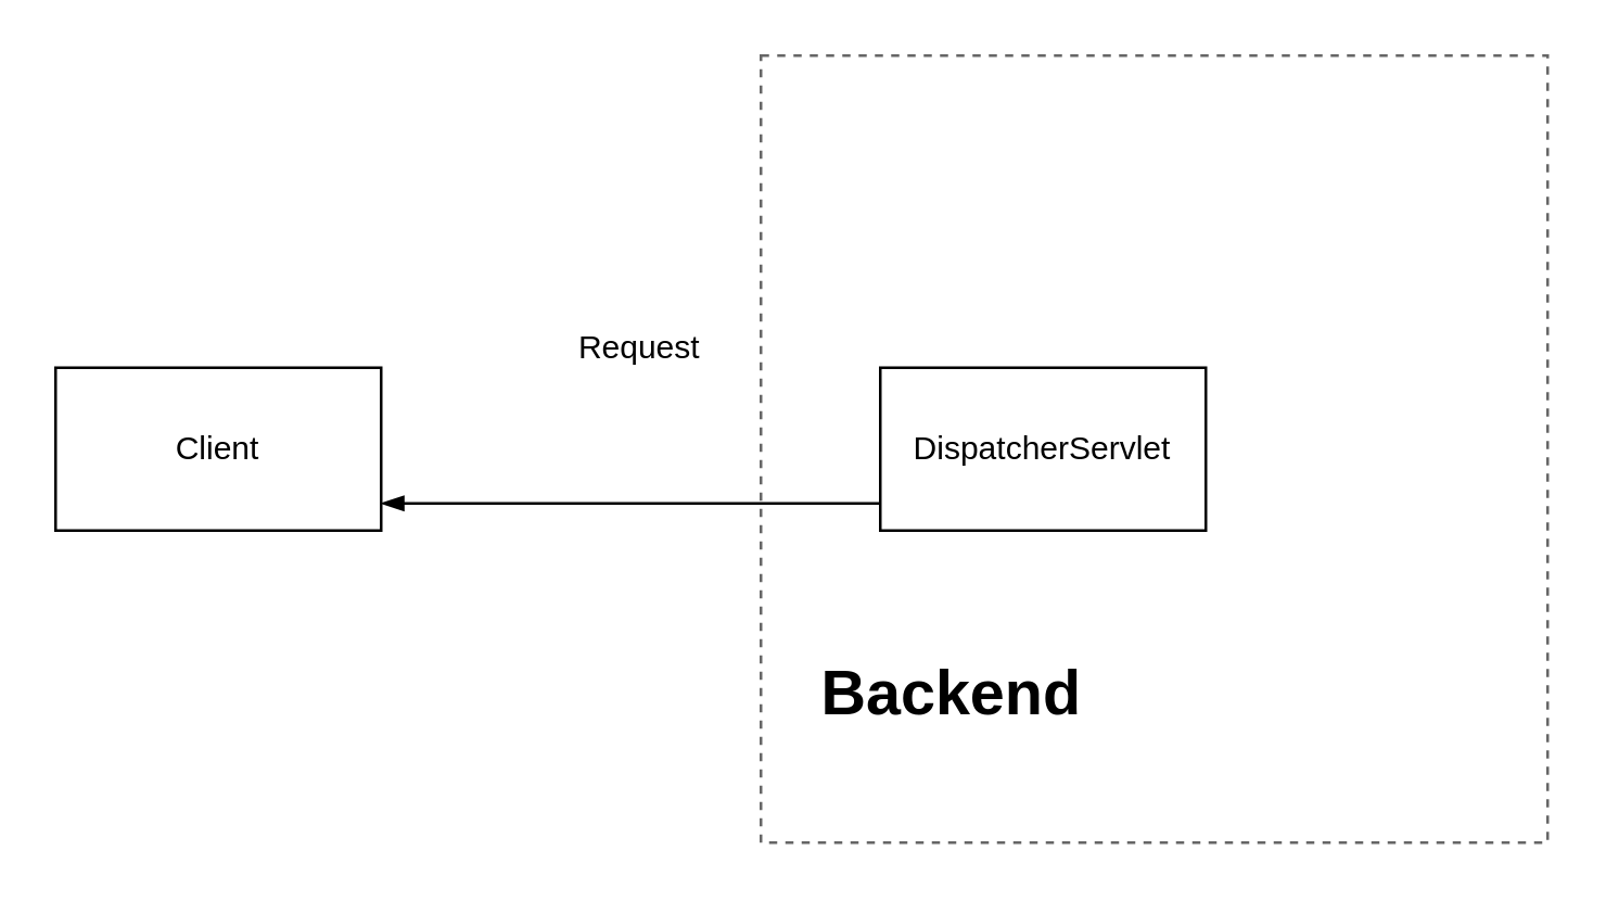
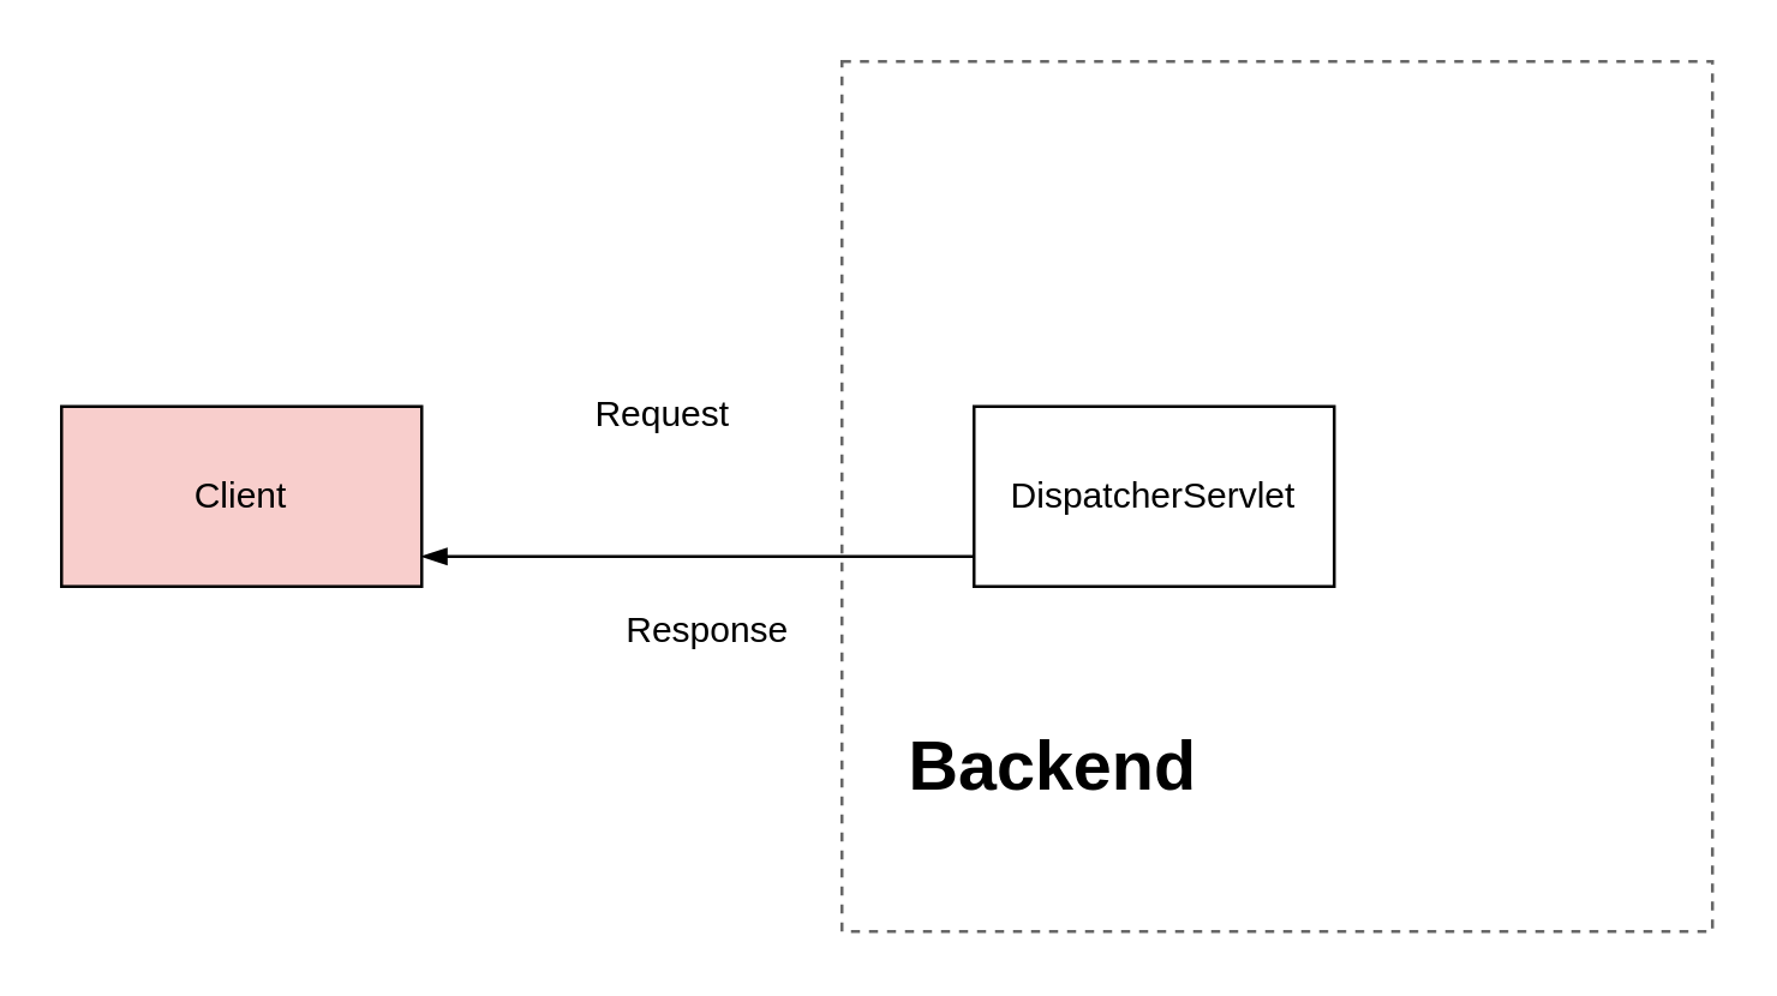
  <mxCell id="0" />
  <mxCell id="1" parent="0" />
- <mxCell id="2" value="Client" style="rounded=0;whiteSpace=wrap;html=1;" vertex="1" parent="1"><mxGeometry x="20" y="135" width="120" height="60" as="geometry" /></mxCell>
+ <mxCell id="2" value="Client" style="rounded=0;whiteSpace=wrap;html=1;fillColor=#f8cecc;" vertex="1" parent="1"><mxGeometry x="20" y="135" width="120" height="60" as="geometry" /></mxCell>
  <mxCell id="3" value="DispatcherServlet" style="rounded=0;whiteSpace=wrap;html=1;" vertex="1" parent="1"><mxGeometry x="324" y="135" width="120" height="60" as="geometry" /></mxCell>
  <mxCell id="4" value="" style="whiteSpace=wrap;html=1;aspect=fixed;fillColor=none;fontColor=#333333;strokeColor=#666666;dashed=1;" vertex="1" parent="1"><mxGeometry x="280" y="20" width="290" height="290" as="geometry" /></mxCell>
  <mxCell id="5" value="" style="endArrow=none;html=1;rounded=0;exitX=1;exitY=0.25;exitDx=0;exitDy=0;entryX=0;entryY=0.25;entryDx=0;entryDy=0;startArrow=blockThin;startFill=1;endFill=0;" edge="1" parent="1"><mxGeometry width="50" height="50" relative="1" as="geometry"><mxPoint x="140" y="185" as="sourcePoint" /><mxPoint x="324" y="185" as="targetPoint" /><Array as="points"><mxPoint x="230" y="185" /></Array></mxGeometry></mxCell>
- <mxCell id="6" value="Request" style="text;html=1;align=center;verticalAlign=middle;resizable=0;points=[];autosize=1;strokeColor=none;fillColor=none;" vertex="1" parent="1"><mxGeometry x="200" y="113" width="70" height="30" as="geometry" /></mxCell>
+ <mxCell id="6" value="Request" style="text;html=1;align=center;verticalAlign=middle;resizable=0;points=[];autosize=1;strokeColor=none;fillColor=none;" vertex="1" parent="1"><mxGeometry x="185" y="123" width="70" height="30" as="geometry" /></mxCell>
+ <mxCell id="7" value="Response" style="text;html=1;align=center;verticalAlign=middle;resizable=0;points=[];autosize=1;strokeColor=none;fillColor=none;" vertex="1" parent="1"><mxGeometry x="195" y="195" width="80" height="30" as="geometry" /></mxCell>
  <mxCell id="8" value="&lt;b&gt;&lt;font style=&quot;font-size: 23px;&quot;&gt;Backend&lt;/font&gt;&lt;/b&gt;" style="text;html=1;align=center;verticalAlign=middle;resizable=0;points=[];autosize=1;strokeColor=none;fillColor=none;dashed=1;" vertex="1" parent="1"><mxGeometry x="290" y="235" width="120" height="40" as="geometry" /></mxCell>
